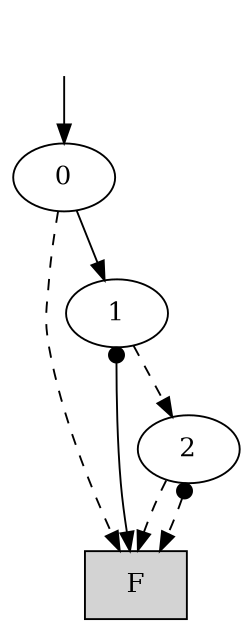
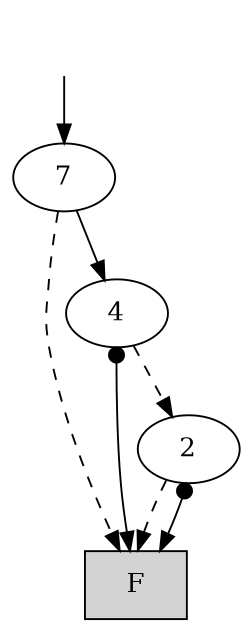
  digraph {
    edge [dir=both style=solid]
    root [style=invis]
-   n2 [label=0]
+   n2 [label=7]
    n3 [label=F shape=box style=filled]
-   n4 [label=1]
+   n4 [label=4]
    n5 [label=2]
    root -> n2 [arrowtail=none]
    n2 -> n3 [dir=forward style=dashed]
    n2 -> n4 [arrowtail=none]
    n4 -> n3 [arrowtail=dot]
    n4 -> n5 [dir=forward style=dashed]
    n5 -> n3 [dir=forward style=dashed]
-   n5 -> n3 [arrowtail=dot style=dashed]
+   n5 -> n3 [arrowtail=dot]
  }
